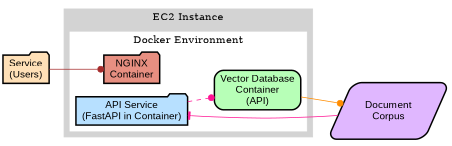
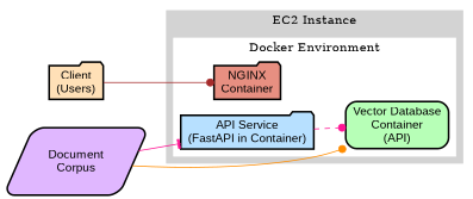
  digraph {
    rankdir=LR
    node [color=black fontname=Arial shape=folder style="filled,bold,rounded"]
    edge [arrowhead=dot color=deeppink style=solid]
    n1 [fillcolor="#E78F81" label="NGINX\nContainer"]
    n2 [fillcolor="#B7E0FF" label="API Service\n(FastAPI in Container)"]
    n3 [fillcolor="#B7FFB7" label="Vector Database\nContainer\n(API)" shape=box]
-   n4 [fillcolor="#FFE0B7" label="Service\n(Users)"]
+   n4 [fillcolor="#FFE0B7" label="Client\n(Users)"]
    n5 [fillcolor="#E0B7FF" label="Document\nCorpus" shape=parallelogram]
    subgraph cluster_1 {
      color=lightgrey
      label="EC2 Instance"
      style=filled
      subgraph cluster_2 {
        color=white
        label="Docker Environment"
        style=filled
        n1
        n2
        n3
      }
    }
    n2 -> n3 [style=dashed]
    n4 -> n1 [color=brown]
    n5 -> n2 [arrowhead=tee]
-   n3 -> n5 [color=darkorange]
+   n5 -> n3 [color=darkorange]
  }
